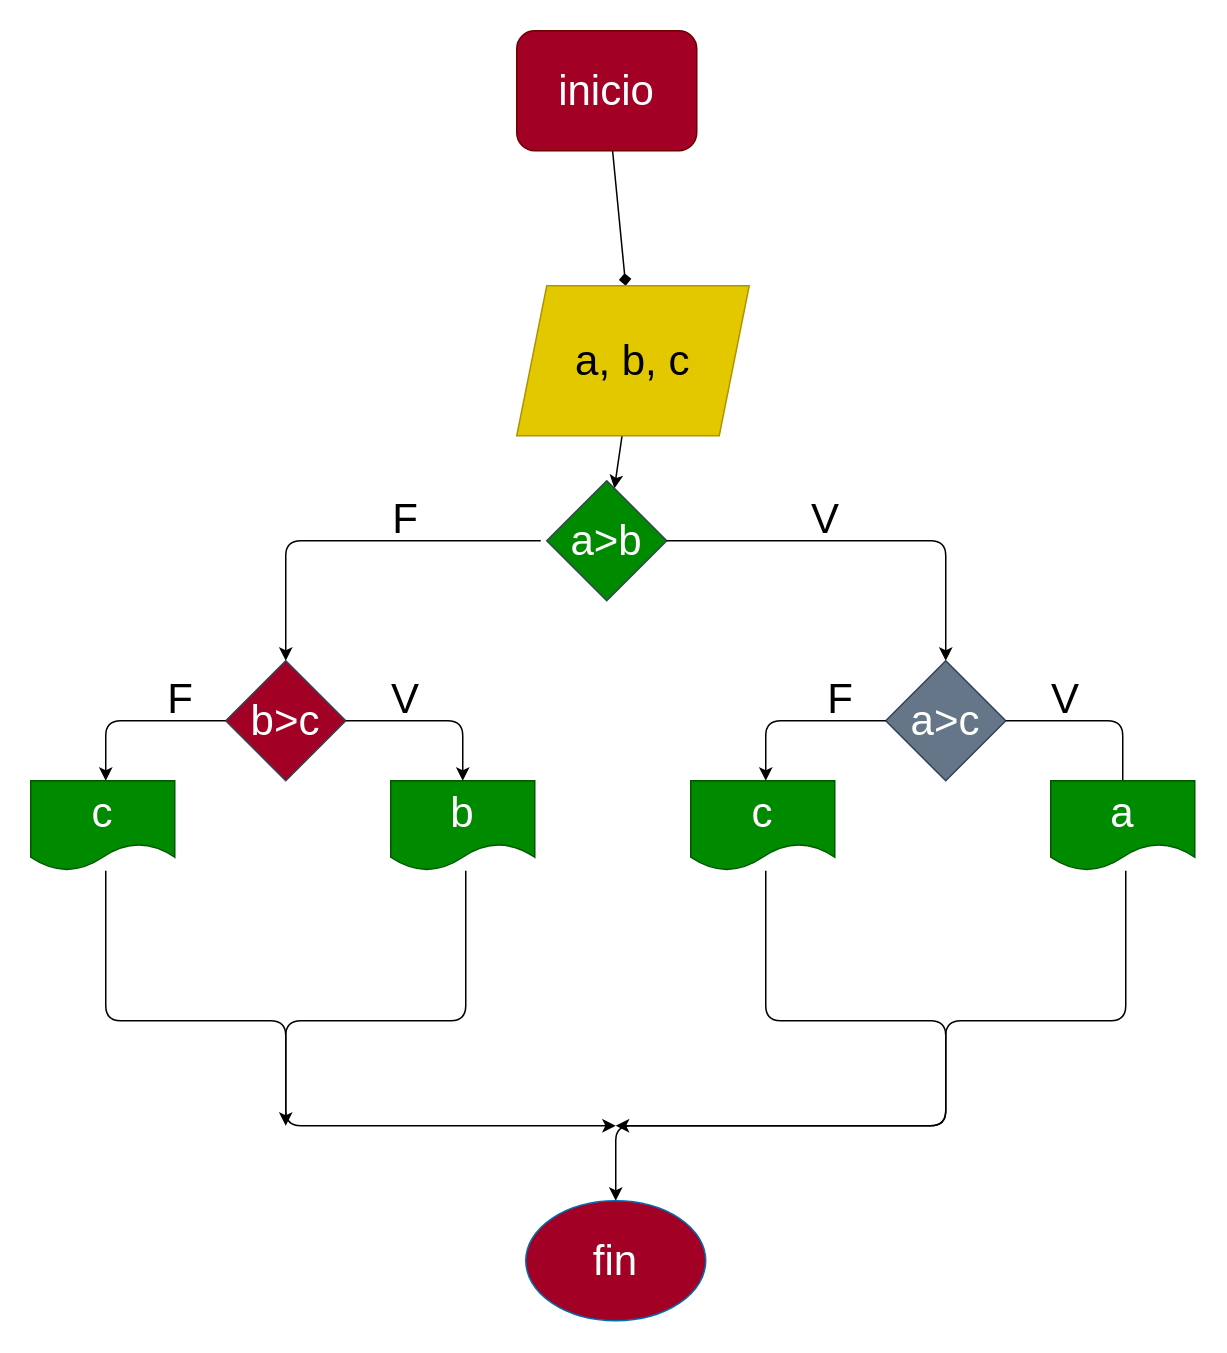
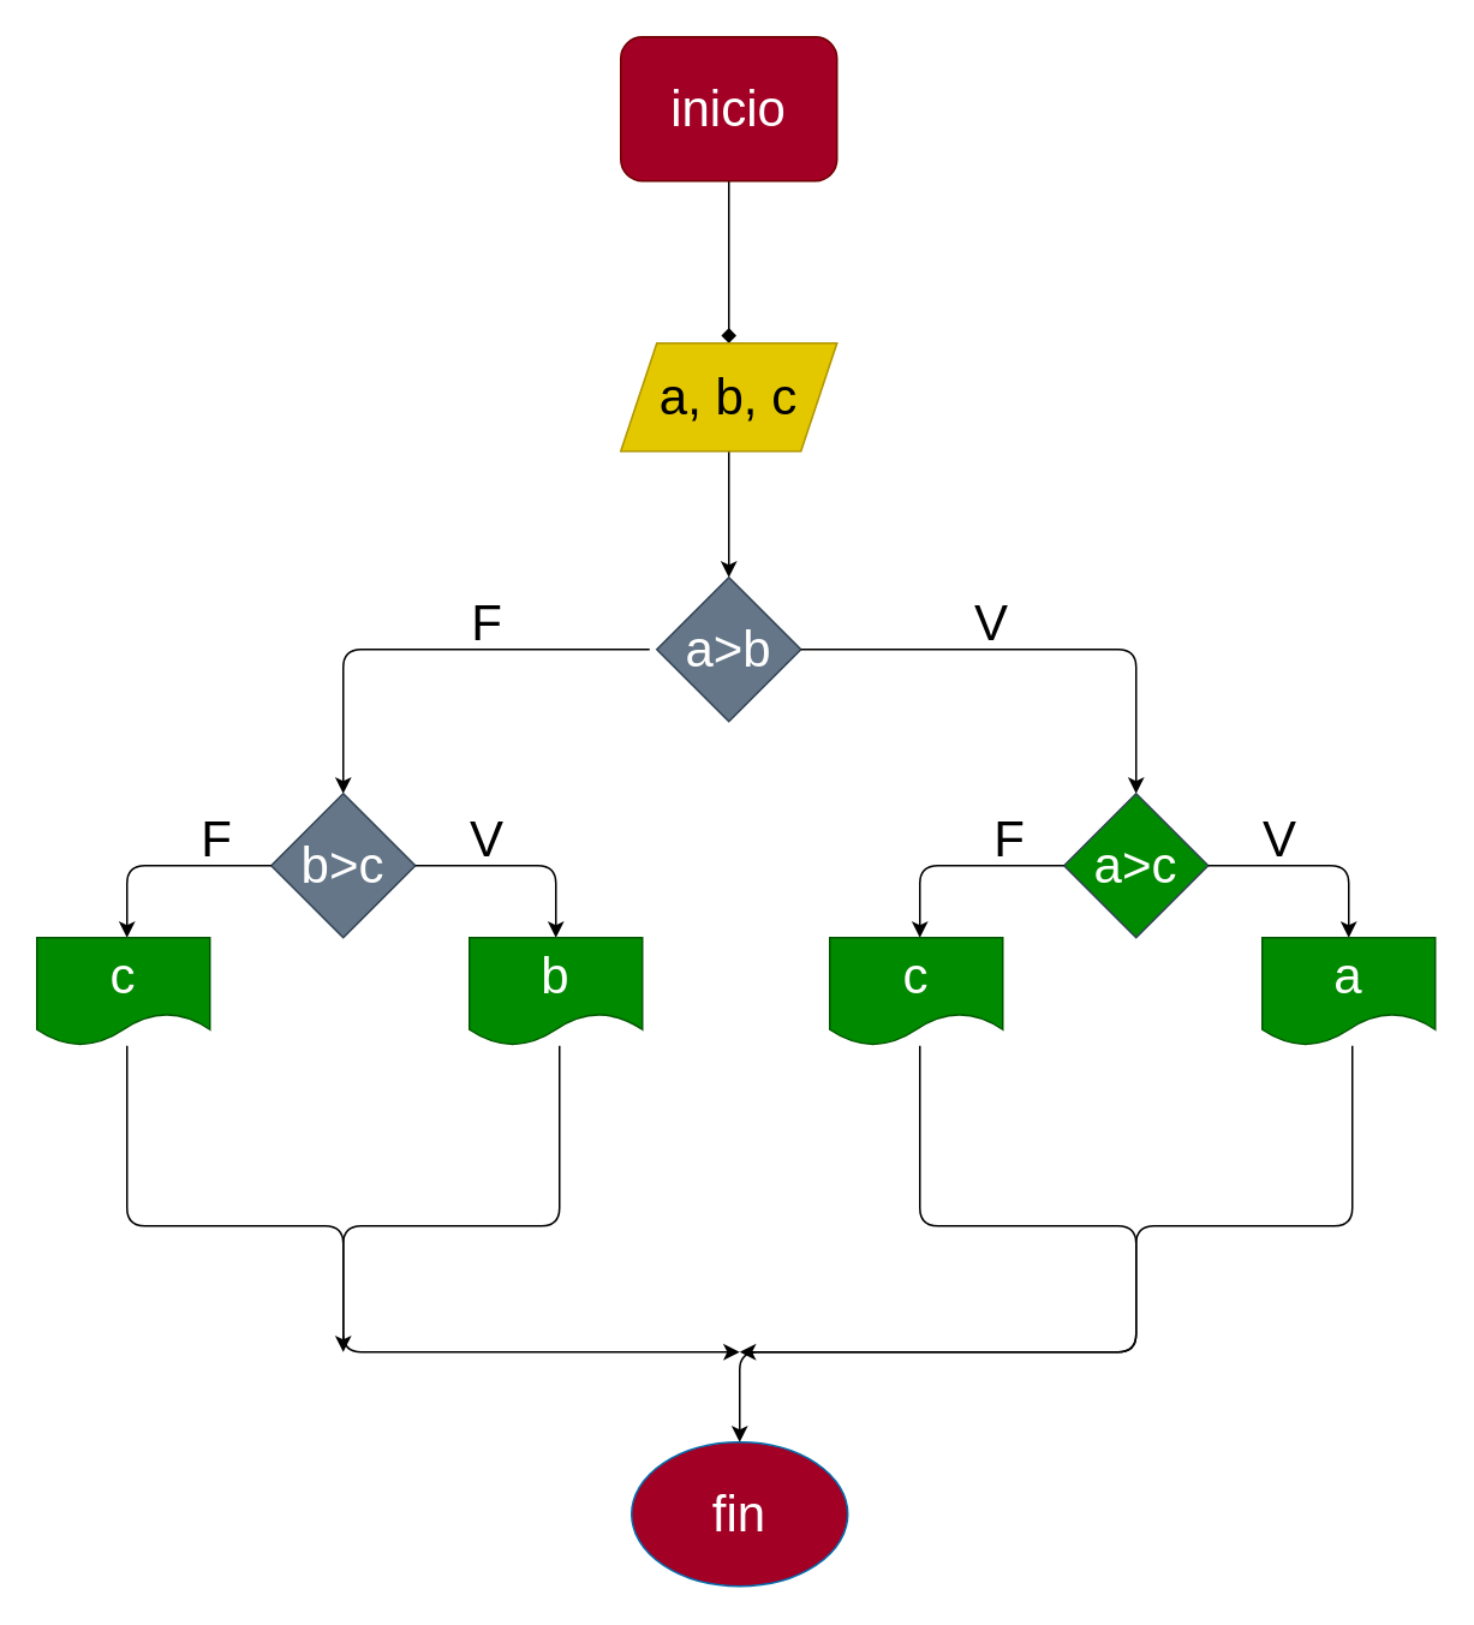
  <mxCell id="0" />
  <mxCell id="1" parent="0" />
  <mxCell id="2" value="" style="edgeStyle=none;html=1;fontSize=28;endArrow=diamond;" edge="1" parent="1" source="3" target="5"><mxGeometry relative="1" as="geometry" /></mxCell>
  <mxCell id="3" value="inicio" style="whiteSpace=wrap;html=1;fontSize=28;fillColor=#a20025;fontColor=#ffffff;strokeColor=#6F0000;rounded=1;" vertex="1" parent="1"><mxGeometry x="344" y="20" width="120" height="80" as="geometry" /></mxCell>
  <mxCell id="4" value="" style="edgeStyle=none;html=1;fontSize=28;" edge="1" parent="1" source="5" target="6"><mxGeometry relative="1" as="geometry" /></mxCell>
- <mxCell id="5" value="a, b, c" style="shape=parallelogram;perimeter=parallelogramPerimeter;whiteSpace=wrap;html=1;fixedSize=1;fontSize=28;fillColor=#e3c800;fontColor=#000000;strokeColor=#B09500;" vertex="1" parent="1"><mxGeometry x="344" y="190" width="155" height="100" as="geometry" /></mxCell>
- <mxCell id="6" value="a&amp;gt;b" style="rhombus;whiteSpace=wrap;html=1;fontSize=28;fillColor=#008a00;fontColor=#ffffff;strokeColor=#314354;" vertex="1" parent="1"><mxGeometry x="364" y="320" width="80" height="80" as="geometry" /></mxCell>
+ <mxCell id="5" value="a, b, c" style="shape=parallelogram;perimeter=parallelogramPerimeter;whiteSpace=wrap;html=1;fixedSize=1;fontSize=28;fillColor=#e3c800;fontColor=#000000;strokeColor=#B09500;" vertex="1" parent="1"><mxGeometry x="344" y="190" width="120" height="60" as="geometry" /></mxCell>
+ <mxCell id="6" value="a&amp;gt;b" style="rhombus;whiteSpace=wrap;html=1;fontSize=28;fillColor=#647687;fontColor=#ffffff;strokeColor=#314354;" vertex="1" parent="1"><mxGeometry x="364" y="320" width="80" height="80" as="geometry" /></mxCell>
  <mxCell id="7" value="" style="edgeStyle=segmentEdgeStyle;endArrow=classic;html=1;fontSize=28;" edge="1" parent="1"><mxGeometry width="50" height="50" relative="1" as="geometry"><mxPoint x="444" y="360" as="sourcePoint" /><mxPoint x="630" y="440" as="targetPoint" /></mxGeometry></mxCell>
- <mxCell id="8" value="a&amp;gt;c" style="rhombus;whiteSpace=wrap;html=1;fontSize=28;fillColor=#647687;fontColor=#ffffff;strokeColor=#314354;" vertex="1" parent="1"><mxGeometry x="590" y="440" width="80" height="80" as="geometry" /></mxCell>
- <mxCell id="9" value="" style="edgeStyle=segmentEdgeStyle;endArrow=none;html=1;fontSize=28;entryX=0.5;entryY=0;entryDx=0;entryDy=0;exitX=1;exitY=0.5;exitDx=0;exitDy=0;" edge="1" parent="1" source="8" target="10"><mxGeometry width="50" height="50" relative="1" as="geometry"><mxPoint x="630" y="480" as="sourcePoint" /><mxPoint x="750" y="510" as="targetPoint" /></mxGeometry></mxCell>
+ <mxCell id="8" value="a&amp;gt;c" style="rhombus;whiteSpace=wrap;html=1;fontSize=28;fillColor=#008a00;fontColor=#ffffff;strokeColor=#314354;" vertex="1" parent="1"><mxGeometry x="590" y="440" width="80" height="80" as="geometry" /></mxCell>
+ <mxCell id="9" value="" style="edgeStyle=segmentEdgeStyle;endArrow=classic;html=1;fontSize=28;entryX=0.5;entryY=0;entryDx=0;entryDy=0;exitX=1;exitY=0.5;exitDx=0;exitDy=0;" edge="1" parent="1" source="8" target="10"><mxGeometry width="50" height="50" relative="1" as="geometry"><mxPoint x="630" y="480" as="sourcePoint" /><mxPoint x="750" y="510" as="targetPoint" /></mxGeometry></mxCell>
  <mxCell id="10" value="a" style="shape=document;whiteSpace=wrap;html=1;boundedLbl=1;fontSize=28;fillColor=#008a00;fontColor=#ffffff;strokeColor=#005700;" vertex="1" parent="1"><mxGeometry x="700" y="520" width="96" height="60" as="geometry" /></mxCell>
  <mxCell id="11" value="" style="edgeStyle=segmentEdgeStyle;endArrow=classic;html=1;fontSize=28;exitX=0;exitY=0.5;exitDx=0;exitDy=0;" edge="1" parent="1" source="8"><mxGeometry width="50" height="50" relative="1" as="geometry"><mxPoint x="286" y="480" as="sourcePoint" /><mxPoint x="510" y="520" as="targetPoint" /></mxGeometry></mxCell>
  <mxCell id="12" value="c" style="shape=document;whiteSpace=wrap;html=1;boundedLbl=1;fontSize=28;fillColor=#008a00;fontColor=#ffffff;strokeColor=#005700;" vertex="1" parent="1"><mxGeometry x="460" y="520" width="96" height="60" as="geometry" /></mxCell>
  <mxCell id="13" value="" style="edgeStyle=segmentEdgeStyle;endArrow=classic;html=1;fontSize=28;" edge="1" parent="1"><mxGeometry width="50" height="50" relative="1" as="geometry"><mxPoint x="360" y="360" as="sourcePoint" /><mxPoint x="190" y="440" as="targetPoint" /></mxGeometry></mxCell>
- <mxCell id="14" value="b&amp;gt;c" style="rhombus;whiteSpace=wrap;html=1;fontSize=28;fillColor=#a20025;fontColor=#ffffff;strokeColor=#314354;" vertex="1" parent="1"><mxGeometry x="150" y="440" width="80" height="80" as="geometry" /></mxCell>
+ <mxCell id="14" value="b&amp;gt;c" style="rhombus;whiteSpace=wrap;html=1;fontSize=28;fillColor=#647687;fontColor=#ffffff;strokeColor=#314354;" vertex="1" parent="1"><mxGeometry x="150" y="440" width="80" height="80" as="geometry" /></mxCell>
  <mxCell id="15" value="" style="edgeStyle=segmentEdgeStyle;endArrow=classic;html=1;fontSize=28;entryX=0.5;entryY=0;entryDx=0;entryDy=0;exitX=1;exitY=0.5;exitDx=0;exitDy=0;" edge="1" parent="1"><mxGeometry width="50" height="50" relative="1" as="geometry"><mxPoint x="230" y="480" as="sourcePoint" /><mxPoint x="308" y="520" as="targetPoint" /></mxGeometry></mxCell>
  <mxCell id="16" value="" style="edgeStyle=segmentEdgeStyle;endArrow=classic;html=1;fontSize=28;exitX=0;exitY=0.5;exitDx=0;exitDy=0;" edge="1" parent="1"><mxGeometry width="50" height="50" relative="1" as="geometry"><mxPoint x="150" y="480" as="sourcePoint" /><mxPoint x="70" y="520" as="targetPoint" /></mxGeometry></mxCell>
  <mxCell id="17" value="c" style="shape=document;whiteSpace=wrap;html=1;boundedLbl=1;fontSize=28;fillColor=#008a00;fontColor=#ffffff;strokeColor=#005700;" vertex="1" parent="1"><mxGeometry x="20" y="520" width="96" height="60" as="geometry" /></mxCell>
  <mxCell id="18" value="b" style="shape=document;whiteSpace=wrap;html=1;boundedLbl=1;fontSize=28;fillColor=#008a00;fontColor=#ffffff;strokeColor=#005700;" vertex="1" parent="1"><mxGeometry x="260" y="520" width="96" height="60" as="geometry" /></mxCell>
  <mxCell id="19" value="" style="edgeStyle=segmentEdgeStyle;endArrow=classic;html=1;fontSize=28;" edge="1" parent="1"><mxGeometry width="50" height="50" relative="1" as="geometry"><mxPoint x="70" y="580" as="sourcePoint" /><mxPoint x="410" y="750" as="targetPoint" /><Array as="points"><mxPoint x="70" y="680" /><mxPoint x="190" y="680" /><mxPoint x="190" y="750" /></Array></mxGeometry></mxCell>
  <mxCell id="20" value="" style="edgeStyle=segmentEdgeStyle;endArrow=classic;html=1;fontSize=28;" edge="1" parent="1"><mxGeometry width="50" height="50" relative="1" as="geometry"><mxPoint x="310" y="580" as="sourcePoint" /><mxPoint x="190" y="750" as="targetPoint" /><Array as="points"><mxPoint x="310" y="680" /><mxPoint x="190" y="680" /><mxPoint x="190" y="750" /></Array></mxGeometry></mxCell>
  <mxCell id="21" value="" style="edgeStyle=segmentEdgeStyle;endArrow=classic;html=1;fontSize=28;" edge="1" parent="1"><mxGeometry width="50" height="50" relative="1" as="geometry"><mxPoint x="750" y="580" as="sourcePoint" /><mxPoint x="410" y="800" as="targetPoint" /><Array as="points"><mxPoint x="750" y="680" /><mxPoint x="630" y="680" /><mxPoint x="630" y="750" /></Array></mxGeometry></mxCell>
  <mxCell id="22" value="" style="edgeStyle=segmentEdgeStyle;endArrow=classic;html=1;fontSize=28;" edge="1" parent="1"><mxGeometry width="50" height="50" relative="1" as="geometry"><mxPoint x="510" y="580" as="sourcePoint" /><mxPoint x="410" y="750" as="targetPoint" /><Array as="points"><mxPoint x="510" y="680" /><mxPoint x="630" y="680" /><mxPoint x="630" y="750" /></Array></mxGeometry></mxCell>
  <mxCell id="23" value="fin" style="ellipse;whiteSpace=wrap;html=1;fontSize=28;fillColor=#a20025;fontColor=#ffffff;strokeColor=#006EAF;" vertex="1" parent="1"><mxGeometry x="350" y="800" width="120" height="80" as="geometry" /></mxCell>
  <mxCell id="24" value="F" style="text;html=1;strokeColor=none;fillColor=none;align=center;verticalAlign=middle;whiteSpace=wrap;rounded=0;fontSize=28;" vertex="1" parent="1"><mxGeometry x="240" y="330" width="60" height="30" as="geometry" /></mxCell>
  <mxCell id="25" value="F" style="text;html=1;strokeColor=none;fillColor=none;align=center;verticalAlign=middle;whiteSpace=wrap;rounded=0;fontSize=28;" vertex="1" parent="1"><mxGeometry x="90" y="450" width="60" height="30" as="geometry" /></mxCell>
  <mxCell id="26" value="F" style="text;html=1;strokeColor=none;fillColor=none;align=center;verticalAlign=middle;whiteSpace=wrap;rounded=0;fontSize=28;" vertex="1" parent="1"><mxGeometry x="530" y="450" width="60" height="30" as="geometry" /></mxCell>
  <mxCell id="27" value="V" style="text;html=1;strokeColor=none;fillColor=none;align=center;verticalAlign=middle;whiteSpace=wrap;rounded=0;fontSize=28;" vertex="1" parent="1"><mxGeometry x="520" y="330" width="60" height="30" as="geometry" /></mxCell>
  <mxCell id="28" value="V" style="text;html=1;strokeColor=none;fillColor=none;align=center;verticalAlign=middle;whiteSpace=wrap;rounded=0;fontSize=28;" vertex="1" parent="1"><mxGeometry x="680" y="450" width="60" height="30" as="geometry" /></mxCell>
  <mxCell id="29" value="V" style="text;html=1;strokeColor=none;fillColor=none;align=center;verticalAlign=middle;whiteSpace=wrap;rounded=0;fontSize=28;" vertex="1" parent="1"><mxGeometry x="240" y="450" width="60" height="30" as="geometry" /></mxCell>
